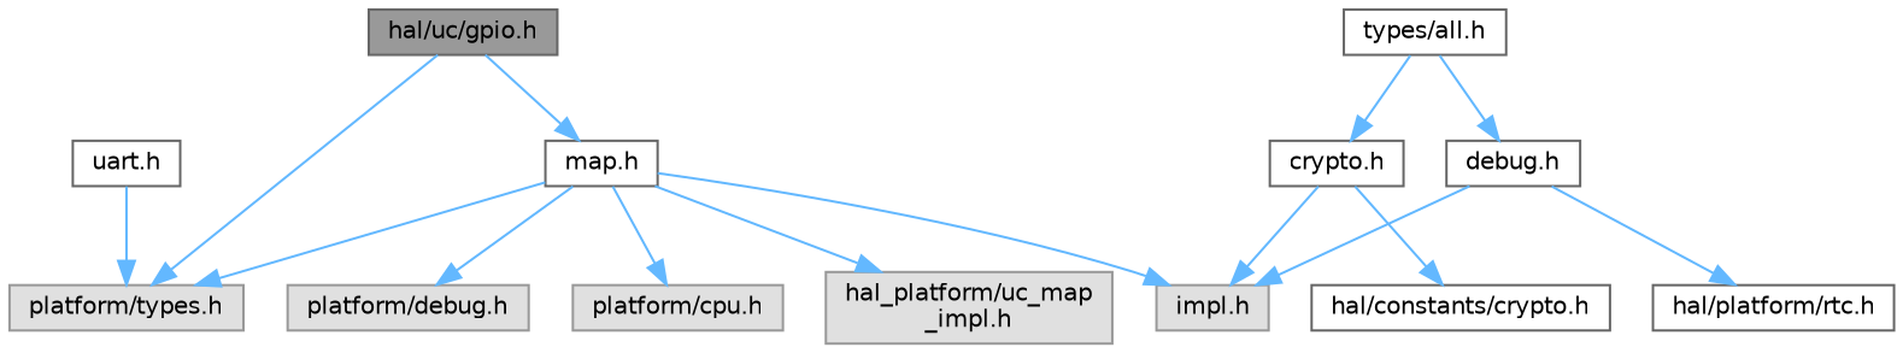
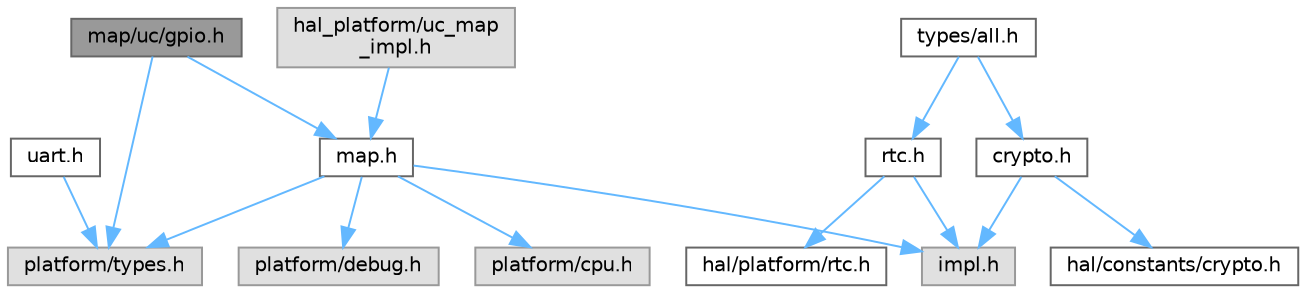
  digraph {
    node [color=grey40 fillcolor=white fontname=Helvetica fontsize=10 shape=box style=filled]
    edge [color=steelblue1 fontname=Helvetica fontsize=10 labelfontname=Helvetica labelfontsize=10 style=solid]
-   n1 [color=gray40 fillcolor=grey60 fontcolor=black height=0.2 label="hal/uc/gpio.h" width=0.4]
+   n1 [color=gray40 fillcolor=grey60 fontcolor=black height=0.2 label="map/uc/gpio.h" width=0.4]
    n2 [color=grey60 fillcolor="#E0E0E0" height=0.2 label="platform/types.h" width=0.4]
    n3 [height=0.2 label="map.h" width=0.4]
    n4 [color=grey60 fillcolor="#E0E0E0" height=0.2 label="impl.h" width=0.4]
    n5 [color=grey60 fillcolor="#E0E0E0" height=0.2 label="platform/debug.h" width=0.4]
    n6 [color=grey60 fillcolor="#E0E0E0" height=0.2 label="platform/cpu.h" width=0.4]
    n7 [color=grey60 fillcolor="#E0E0E0" height=0.2 label="hal_platform/uc_map\l_impl.h" width=0.4]
    n8 [height=0.2 label="types/all.h" width=0.4]
    n9 [height=0.2 label="crypto.h" width=0.4]
-   n10 [height=0.2 label="debug.h" width=0.4]
+   n10 [height=0.2 label="rtc.h" width=0.4]
    n11 [height=0.2 label="hal/constants/crypto.h" width=0.4]
    n12 [height=0.2 label="hal/platform/rtc.h" width=0.4]
    n13 [height=0.2 label="uart.h" width=0.4]
    n1 -> n2
    n1 -> n3
    n3 -> n2
    n3 -> n4
    n3 -> n5
    n3 -> n6
-   n3 -> n7
+   n7 -> n3
    n8 -> n9
    n8 -> n10
    n9 -> n4
    n9 -> n11
    n10 -> n4
    n10 -> n12
    n13 -> n2
  }
